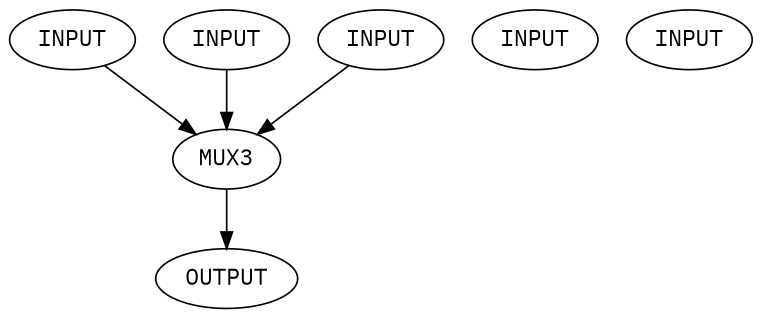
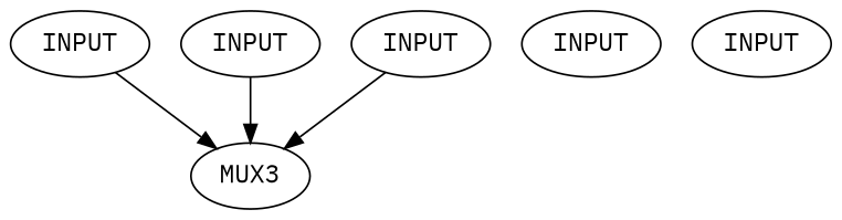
  digraph {
    fontname="IBM Plex Mono"
    node [fontname="IBM Plex Mono"]
    edge [fontname="IBM Plex Mono"]
    n1 [label=INPUT]
    n2 [label=MUX3 sel=I5]
    n3 [label=INPUT]
    n4 [label=INPUT]
    n5 [label=INPUT]
    n6 [label=INPUT]
-   n7 [label=OUTPUT]
    n1 -> n2
-   n2 -> n7
    n3 -> n2
    n4 -> n2
  }
